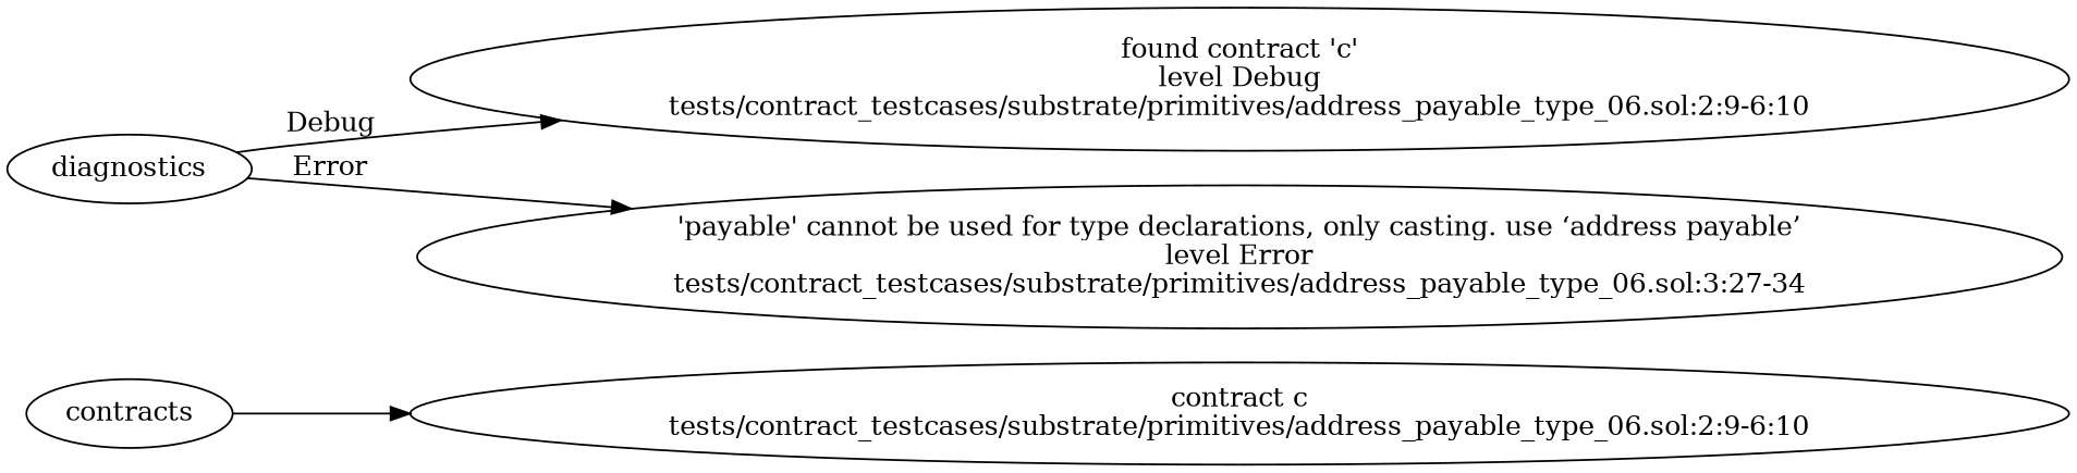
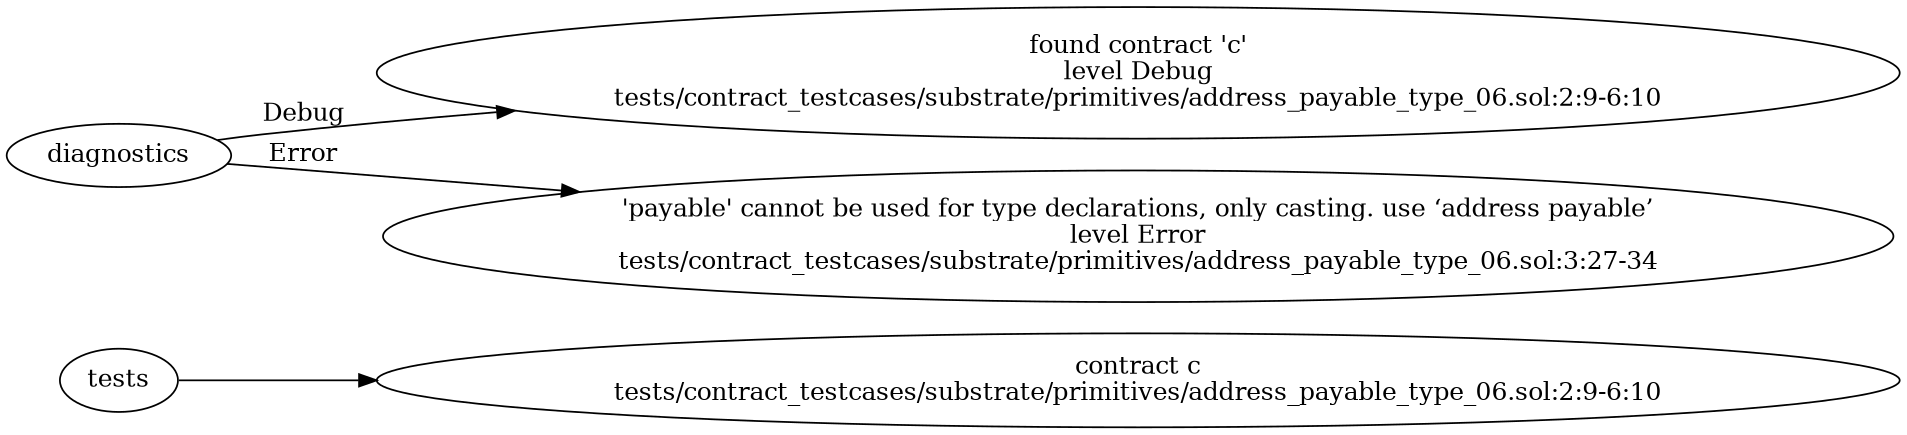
  strict digraph {
    rankdir=LR
    n1 [label="contract c\ntests/contract_testcases/substrate/primitives/address_payable_type_06.sol:2:9-6:10"]
    n2 [label="found contract 'c'\nlevel Debug\ntests/contract_testcases/substrate/primitives/address_payable_type_06.sol:2:9-6:10"]
    n3 [label="'payable' cannot be used for type declarations, only casting. use ‘address payable’\nlevel Error\ntests/contract_testcases/substrate/primitives/address_payable_type_06.sol:3:27-34"]
-   contracts
+   contracts [label=tests]
    diagnostics
    contracts -> n1
    diagnostics -> n2 [label=Debug]
    diagnostics -> n3 [label=Error]
  }
